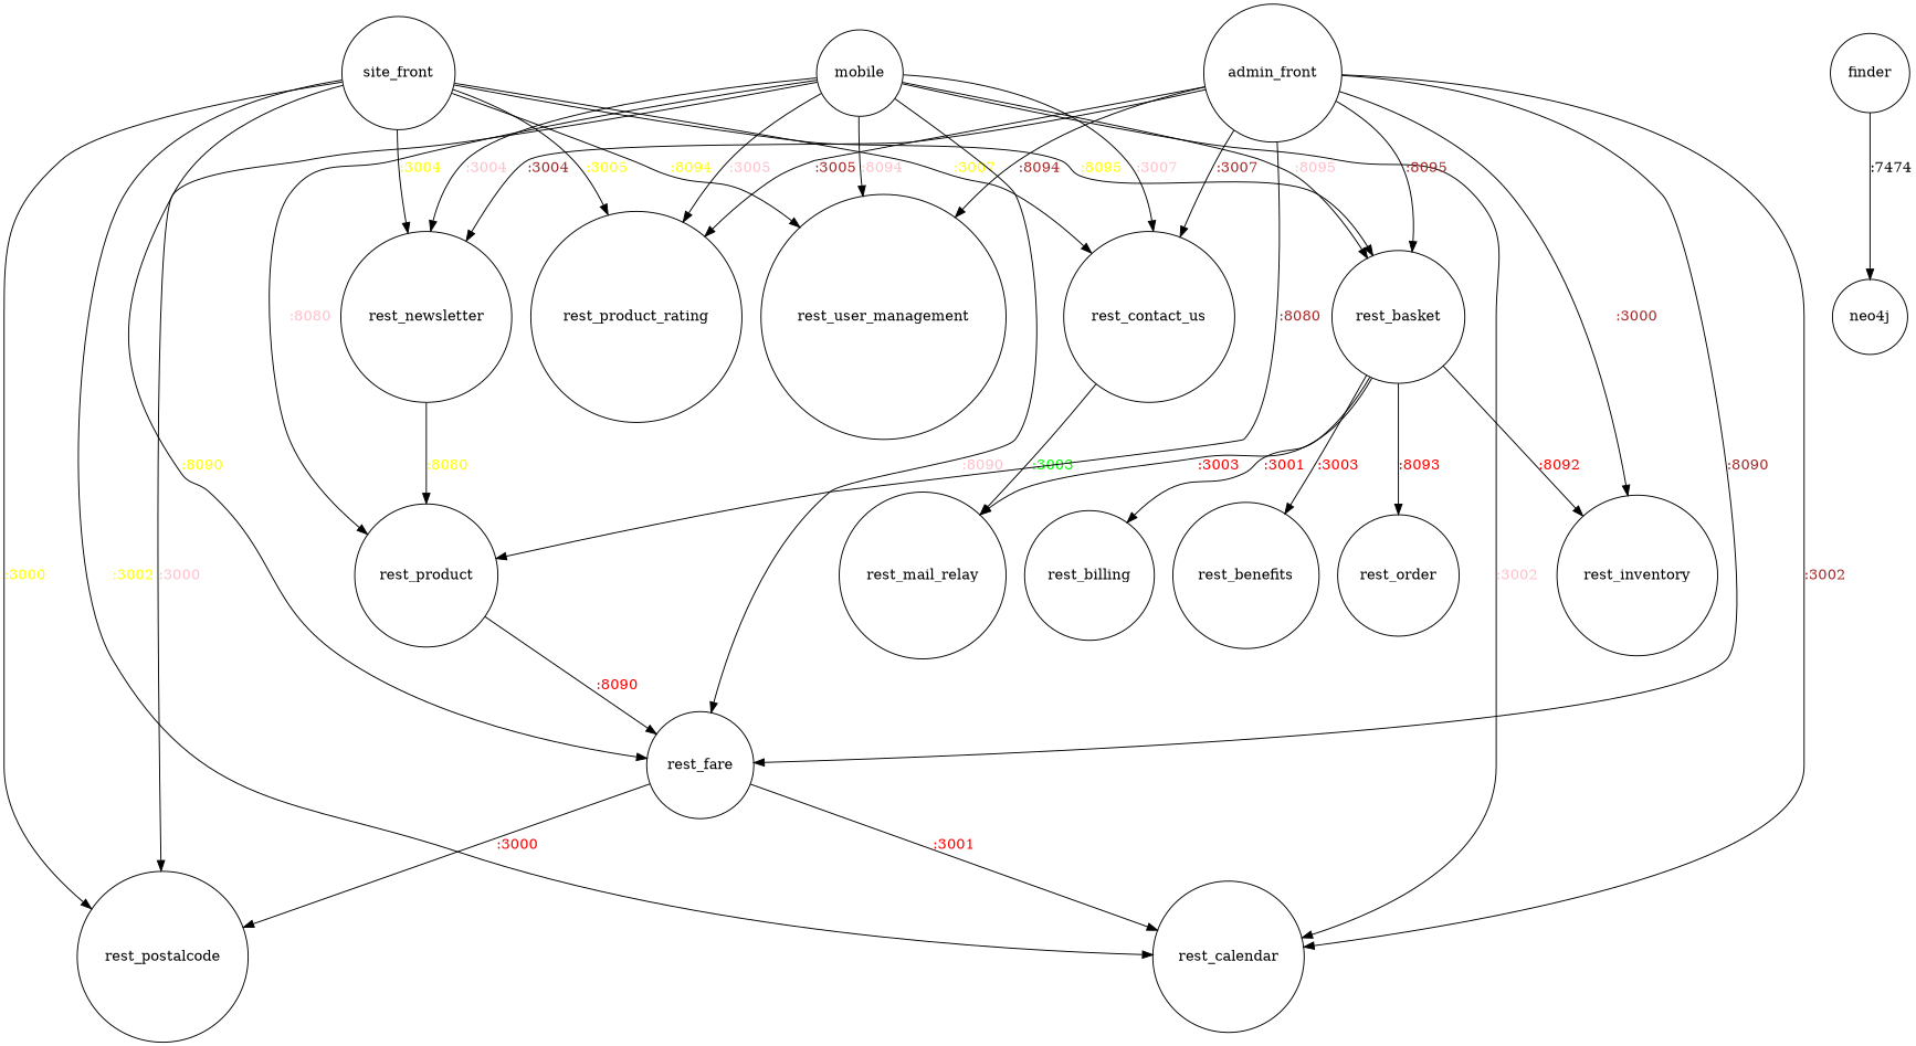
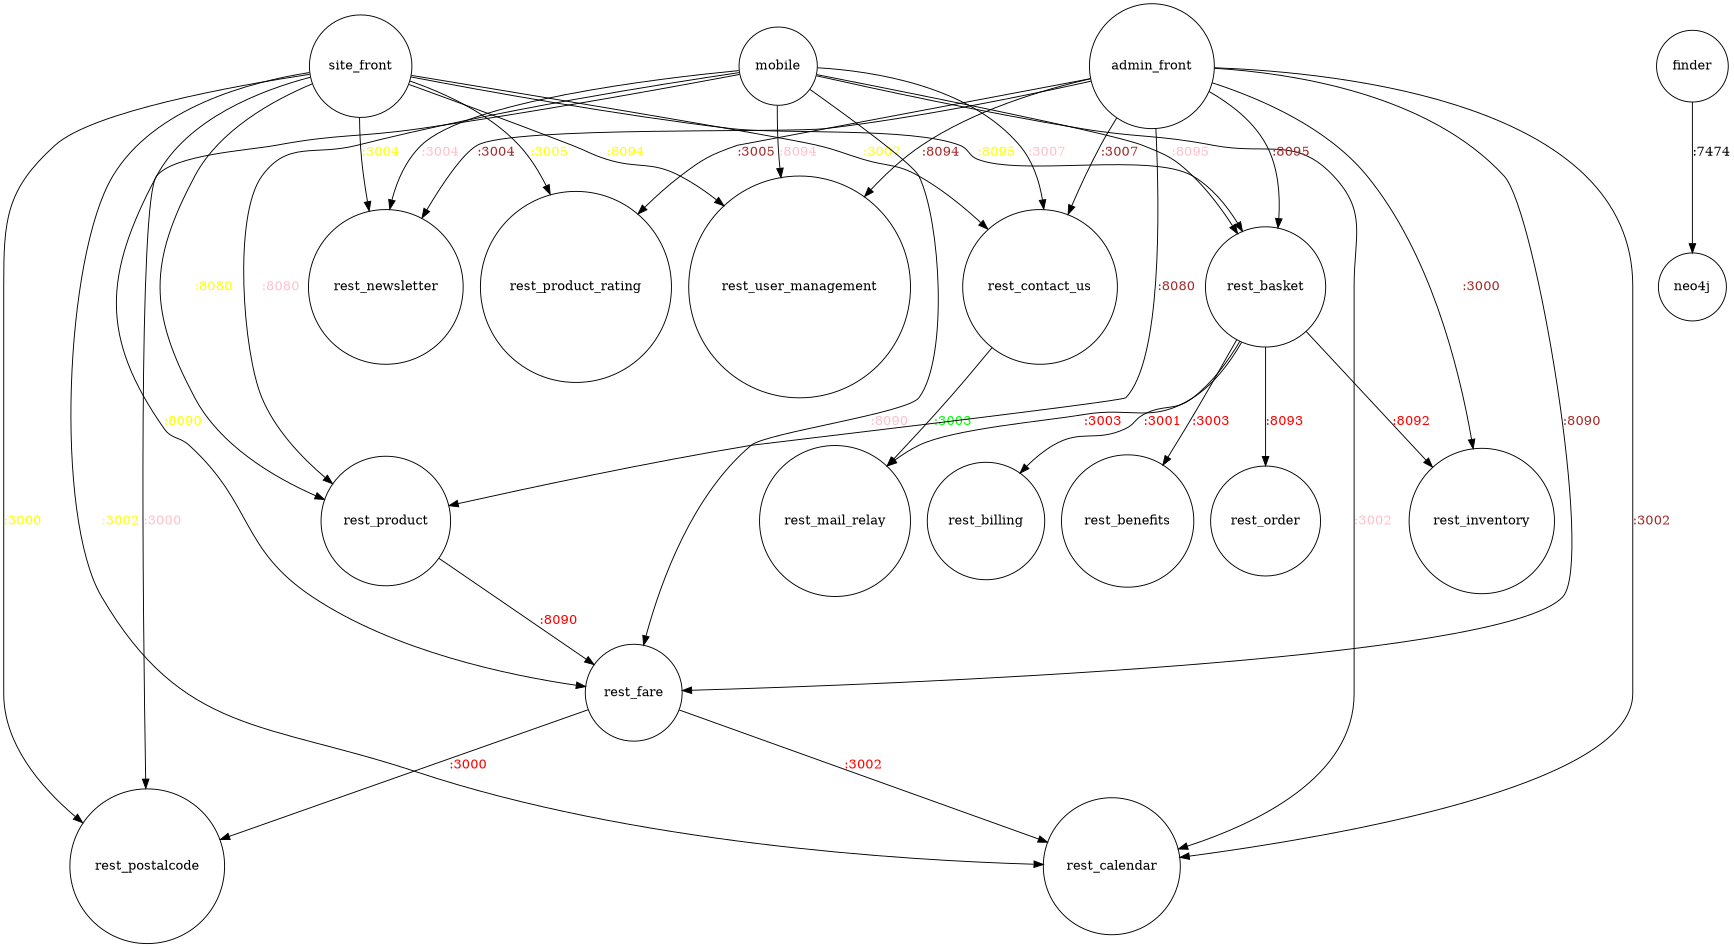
  digraph {
    node [shape=circle]
    edge [fontcolor=yellow]
    site_front
    rest_product
    rest_fare
    rest_user_management
    rest_basket
    rest_postalcode
    rest_calendar
    rest_newsletter
    rest_product_rating
    rest_contact_us
    rest_billing
    rest_order
    rest_mail_relay
    rest_benefits
    rest_inventory
    mobile
    admin_front
    finder
    neo4j
-   rest_newsletter -> rest_product [label=":8080"]
+   site_front -> rest_product [label=":8080"]
    site_front -> rest_fare [label=":8090"]
    site_front -> rest_user_management [label=":8094"]
    site_front -> rest_basket [label=":8095"]
    site_front -> rest_postalcode [label=":3000"]
    site_front -> rest_calendar [label=":3002"]
    site_front -> rest_newsletter [label=":3004"]
    site_front -> rest_product_rating [label=":3005"]
    site_front -> rest_contact_us [label=":3007"]
    rest_product -> rest_fare [fontcolor=red label=":8090"]
    rest_fare -> rest_postalcode [fontcolor=red label=":3000"]
-   rest_fare -> rest_calendar [fontcolor=red label=":3001"]
+   rest_fare -> rest_calendar [fontcolor=red label=":3002"]
    rest_basket -> rest_billing [fontcolor=red label=":3001"]
    rest_basket -> rest_order [fontcolor=red label=":8093"]
    rest_basket -> rest_mail_relay [fontcolor=red label=":3003"]
    rest_basket -> rest_benefits [fontcolor=red label=":3003"]
    rest_basket -> rest_inventory [fontcolor=red label=":8092"]
    rest_contact_us -> rest_mail_relay [fontcolor=green label=":3003"]
    mobile -> rest_product [fontcolor=pink label=":8080"]
    mobile -> rest_fare [fontcolor=pink label=":8090"]
    mobile -> rest_user_management [fontcolor=pink label=":8094"]
    mobile -> rest_basket [fontcolor=pink label=":8095"]
    mobile -> rest_postalcode [fontcolor=pink label=":3000"]
    mobile -> rest_calendar [fontcolor=pink label=":3002"]
    mobile -> rest_newsletter [fontcolor=pink label=":3004"]
-   mobile -> rest_product_rating [fontcolor=pink label=":3005"]
    mobile -> rest_contact_us [fontcolor=pink label=":3007"]
    admin_front -> rest_product [fontcolor=brown label=":8080"]
    admin_front -> rest_fare [fontcolor=brown label=":8090"]
    admin_front -> rest_user_management [fontcolor=brown label=":8094"]
    admin_front -> rest_basket [fontcolor=brown label=":8095"]
    admin_front -> rest_calendar [fontcolor=brown label=":3002"]
    admin_front -> rest_newsletter [fontcolor=brown label=":3004"]
    admin_front -> rest_product_rating [fontcolor=brown label=":3005"]
    admin_front -> rest_contact_us [fontcolor=brown label=":3007"]
    admin_front -> rest_inventory [fontcolor=brown label=":3000"]
    finder -> neo4j [label=":7474" fontcolor=""]
  }
